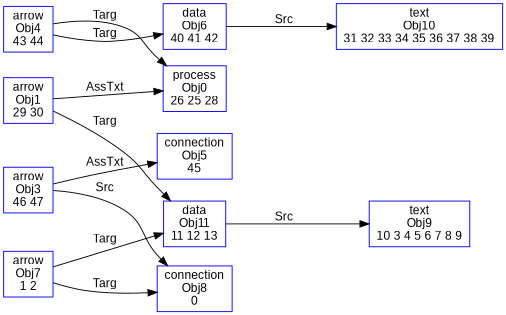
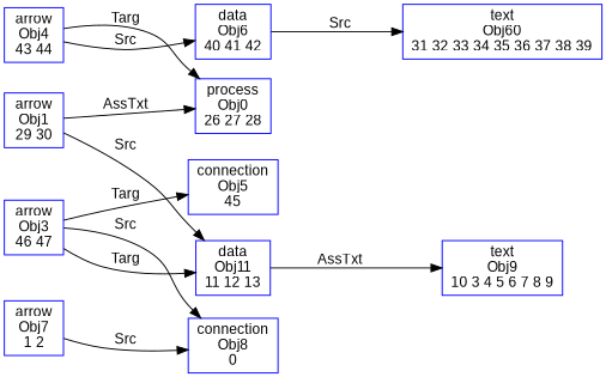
  digraph {
    fontname="Liberation Sans"
    ordering=out
    rankdir=LR
    ranksep=1.0
    node [color=blue fontname="Liberation Sans" fontsize=13 shape=box]
    edge [fontname="Liberation Sans" fontsize=13 weight=1]
-   n1 [label="process\nObj0\n26 25 28"]
+   n1 [label="process\nObj0\n26 27 28"]
    n2 [label="arrow\nObj1\n29 30"]
    n3 [label="data\nObj11\n11 12 13"]
    n4 [label="text\nObj9\n10 3 4 5 6 7 8 9"]
-   n5 [label="text\nObj10\n31 32 33 34 35 36 37 38 39"]
+   n5 [label="text\nObj60\n31 32 33 34 35 36 37 38 39"]
    n6 [label="arrow\nObj3\n46 47"]
    n7 [label="connection\nObj5\n45"]
    n8 [label="connection\nObj8\n0"]
    n9 [label="data\nObj6\n40 41 42"]
    n10 [label="arrow\nObj4\n43 44"]
    n11 [label="arrow\nObj7\n1 2"]
    n2 -> n1 [label=AssTxt]
-   n2 -> n3 [label=Targ]
-   n3 -> n4 [label=Src]
-   n6 -> n7 [label=AssTxt]
+   n2 -> n3 [label=Src]
+   n3 -> n4 [label=AssTxt]
+   n6 -> n7 [label=Targ]
    n6 -> n8 [label=Src]
    n9 -> n5 [label=Src]
    n10 -> n1 [label=Targ]
-   n10 -> n9 [label=Targ]
-   n11 -> n3 [label=Targ]
-   n11 -> n8 [label=Targ]
+   n10 -> n9 [label=Src]
+   n6 -> n3 [label=Targ]
+   n11 -> n8 [label=Src]
  }
